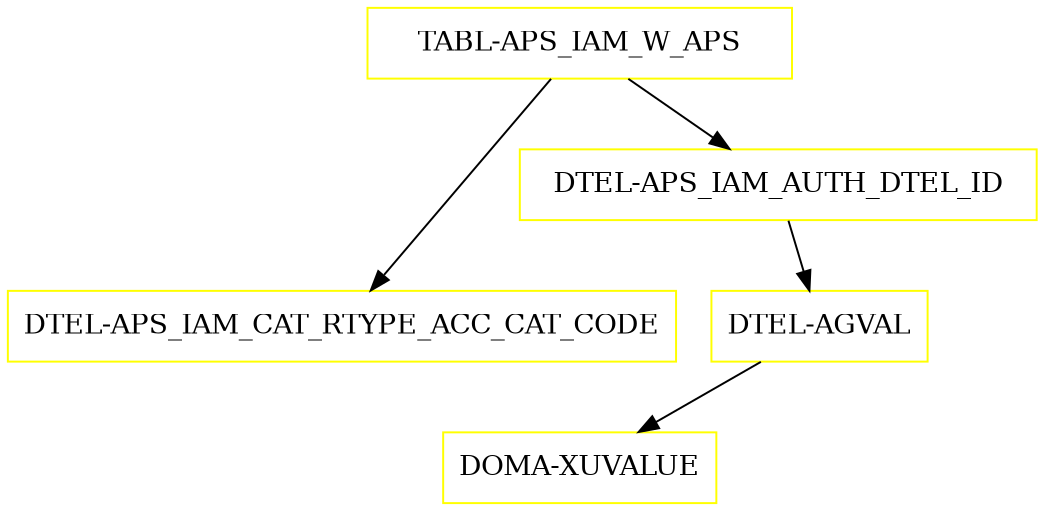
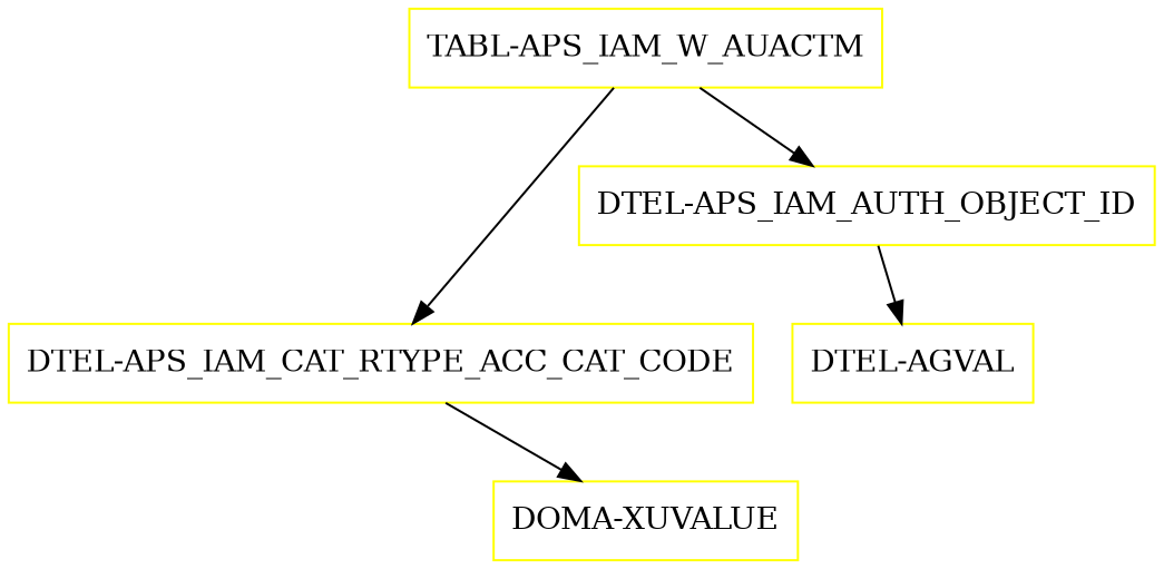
  digraph {
    node [color=yellow shape=box]
-   "TABL-APS_IAM_W_AUACTM" [label="TABL-APS_IAM_W_APS"]
+   "TABL-APS_IAM_W_AUACTM"
    "DTEL-APS_IAM_CAT_RTYPE_ACC_CAT_CODE"
-   "DTEL-APS_IAM_AUTH_OBJECT_ID" [label="DTEL-APS_IAM_AUTH_DTEL_ID"]
+   "DTEL-APS_IAM_AUTH_OBJECT_ID"
    "DTEL-AGVAL"
    "DOMA-XUVALUE"
    "TABL-APS_IAM_W_AUACTM" -> "DTEL-APS_IAM_CAT_RTYPE_ACC_CAT_CODE"
    "TABL-APS_IAM_W_AUACTM" -> "DTEL-APS_IAM_AUTH_OBJECT_ID"
    "DTEL-APS_IAM_AUTH_OBJECT_ID" -> "DTEL-AGVAL"
-   "DTEL-AGVAL" -> "DOMA-XUVALUE"
+   "DTEL-APS_IAM_CAT_RTYPE_ACC_CAT_CODE" -> "DOMA-XUVALUE"
  }
